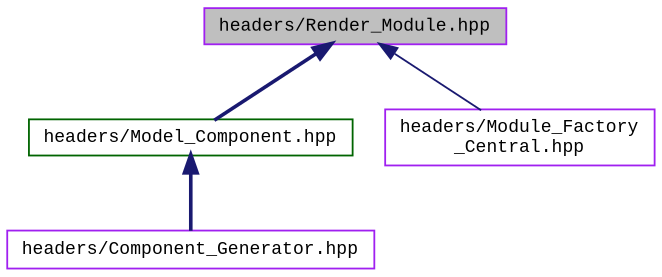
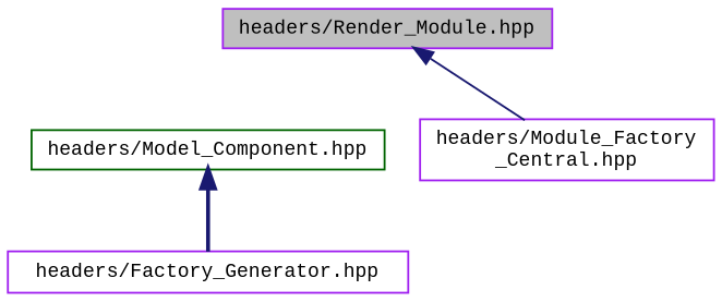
  digraph {
    fontname="Liberation Mono"
    node [color=purple fillcolor=white fontname="Liberation Mono" fontsize=10 shape=record style=filled]
    edge [color=midnightblue dir=back fontname="Liberation Mono" fontsize=10 labelfontname=Helvetica labelfontsize=10 style=bold]
    n1 [fillcolor=grey75 fontcolor=black height=0.2 label="headers/Render_Module.hpp" width=0.4]
    n2 [color=darkgreen height=0.2 label="headers/Model_Component.hpp" width=0.4]
    n3 [height=0.2 label="headers/Module_Factory\l_Central.hpp" width=0.4]
-   n4 [height=0.2 label="headers/Component_Generator.hpp" width=0.4]
-   n1 -> n2
+   n4 [height=0.2 label="headers/Factory_Generator.hpp" width=0.4]
    n1 -> n3 [style=solid]
    n2 -> n4
  }
